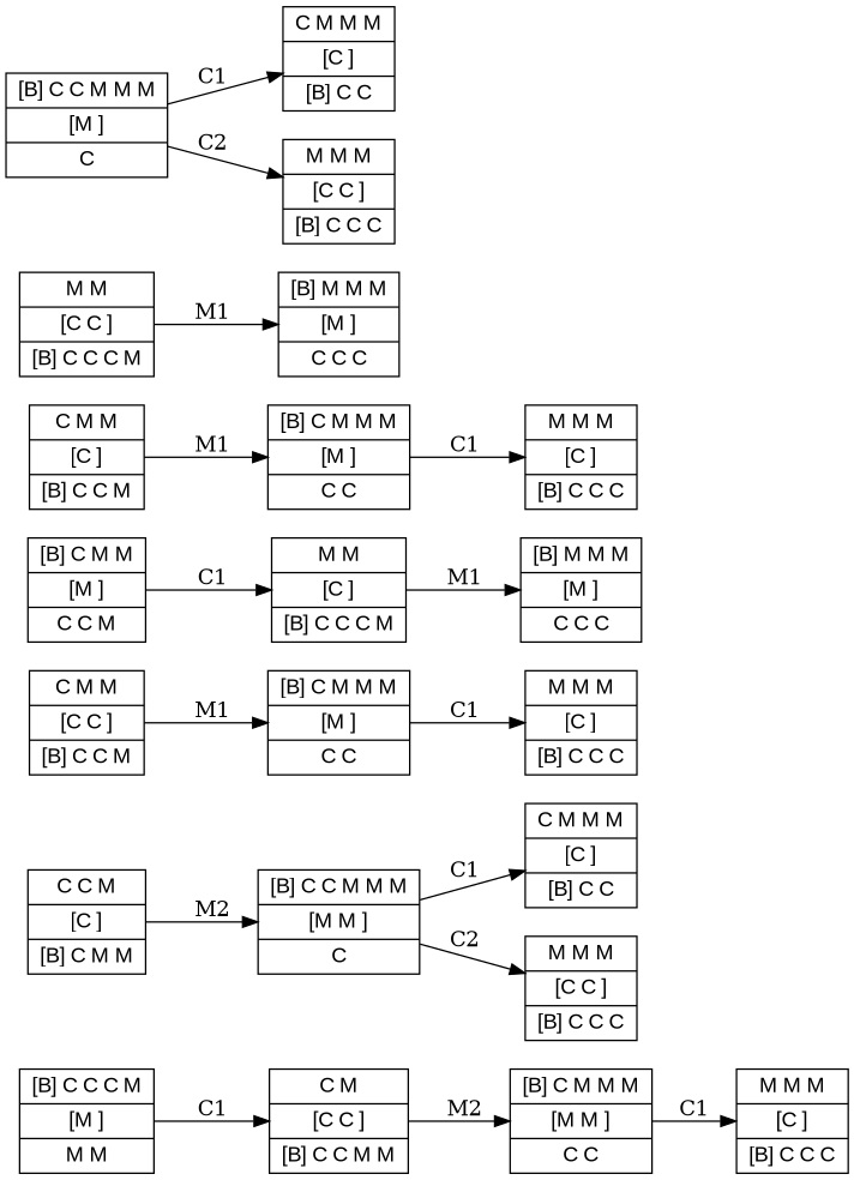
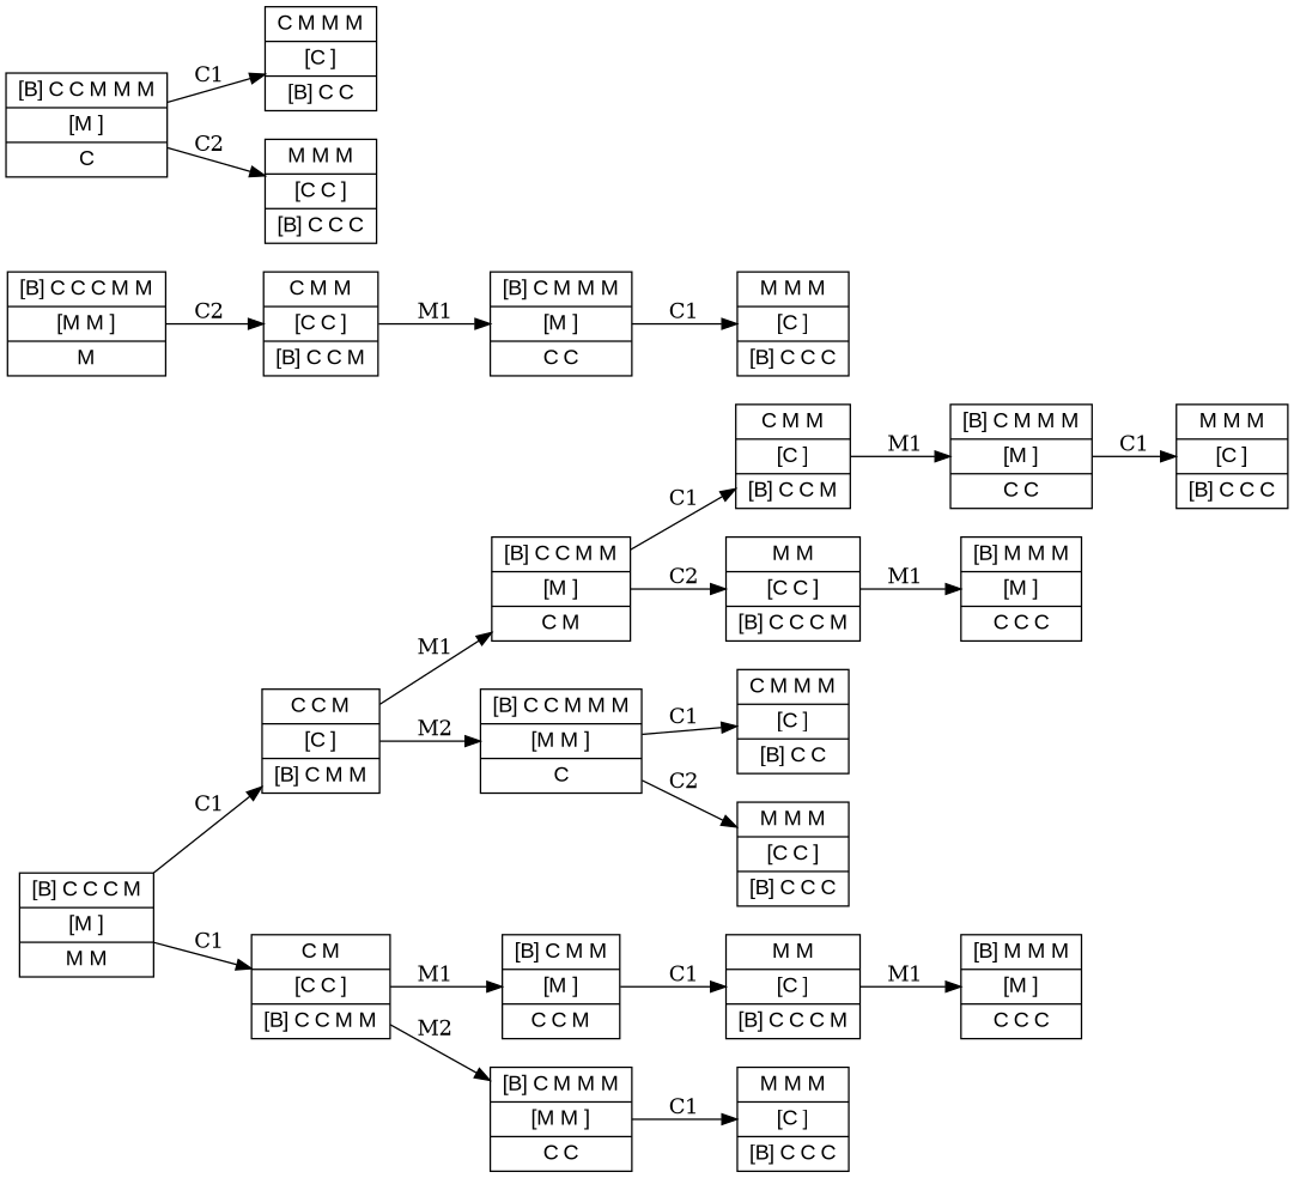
  digraph {
    rankdir=LR
    node [fontname=Arial shape=record]
    n1 [label="[B] C C C M  |       [M ]      | M M "]
    n2 [label="C C M  |       [C ]      | [B] C M M "]
    n3 [label="C M  |       [C C ]      | [B] C C M M "]
+   n4 [label="[B] C C C M M  |       [M M ]      | M "]
    n5 [label="C M M  |       [C C ]      | [B] C C M "]
+   n6 [label="[B] C C M M  |       [M ]      | C M "]
    n7 [label="[B] C C M M M  |       [M M ]      | C "]
    n8 [label="[B] C M M  |       [M ]      | C C M "]
    n9 [label="[B] C M M M  |       [M M ]      | C C "]
    n10 [label="[B] C M M M  |       [M ]      | C C "]
    n11 [label="C M M  |       [C ]      | [B] C C M "]
    n12 [label="M M  |       [C C ]      | [B] C C C M "]
    n13 [label="C M M M  |       [C ]      | [B] C C "]
    n14 [label="M M M  |       [C C ]      | [B] C C C "]
    n15 [label="M M  |       [C ]      | [B] C C C M "]
    n16 [label="M M M  |       [C ]      | [B] C C C "]
    n17 [label="[B] C C M M M  |       [M ]      | C "]
    n18 [label="C M M M  |       [C ]      | [B] C C "]
    n19 [label="M M M  |       [C C ]      | [B] C C C "]
    n20 [label="M M M  |       [C ]      | [B] C C C "]
    n21 [label="[B] C M M M  |       [M ]      | C C "]
    n22 [label="[B] M M M  |       [M ]      | C C C "]
    n23 [label="[B] M M M  |       [M ]      | C C C "]
    n24 [label="M M M  |       [C ]      | [B] C C C "]
+   n1 -> n2 [label=C1]
    n1 -> n3 [label=C1]
+   n2 -> n6 [label=M1]
    n2 -> n7 [label=M2]
+   n3 -> n8 [label=M1]
    n3 -> n9 [label=M2]
+   n4 -> n5 [label=C2]
    n5 -> n10 [label=M1]
+   n6 -> n11 [label=C1]
+   n6 -> n12 [label=C2]
    n7 -> n13 [label=C1]
    n7 -> n14 [label=C2]
    n8 -> n15 [label=C1]
    n9 -> n16 [label=C1]
    n10 -> n20 [label=C1]
    n11 -> n21 [label=M1]
    n12 -> n22 [label=M1]
    n15 -> n23 [label=M1]
    n17 -> n18 [label=C1]
    n17 -> n19 [label=C2]
    n21 -> n24 [label=C1]
  }
